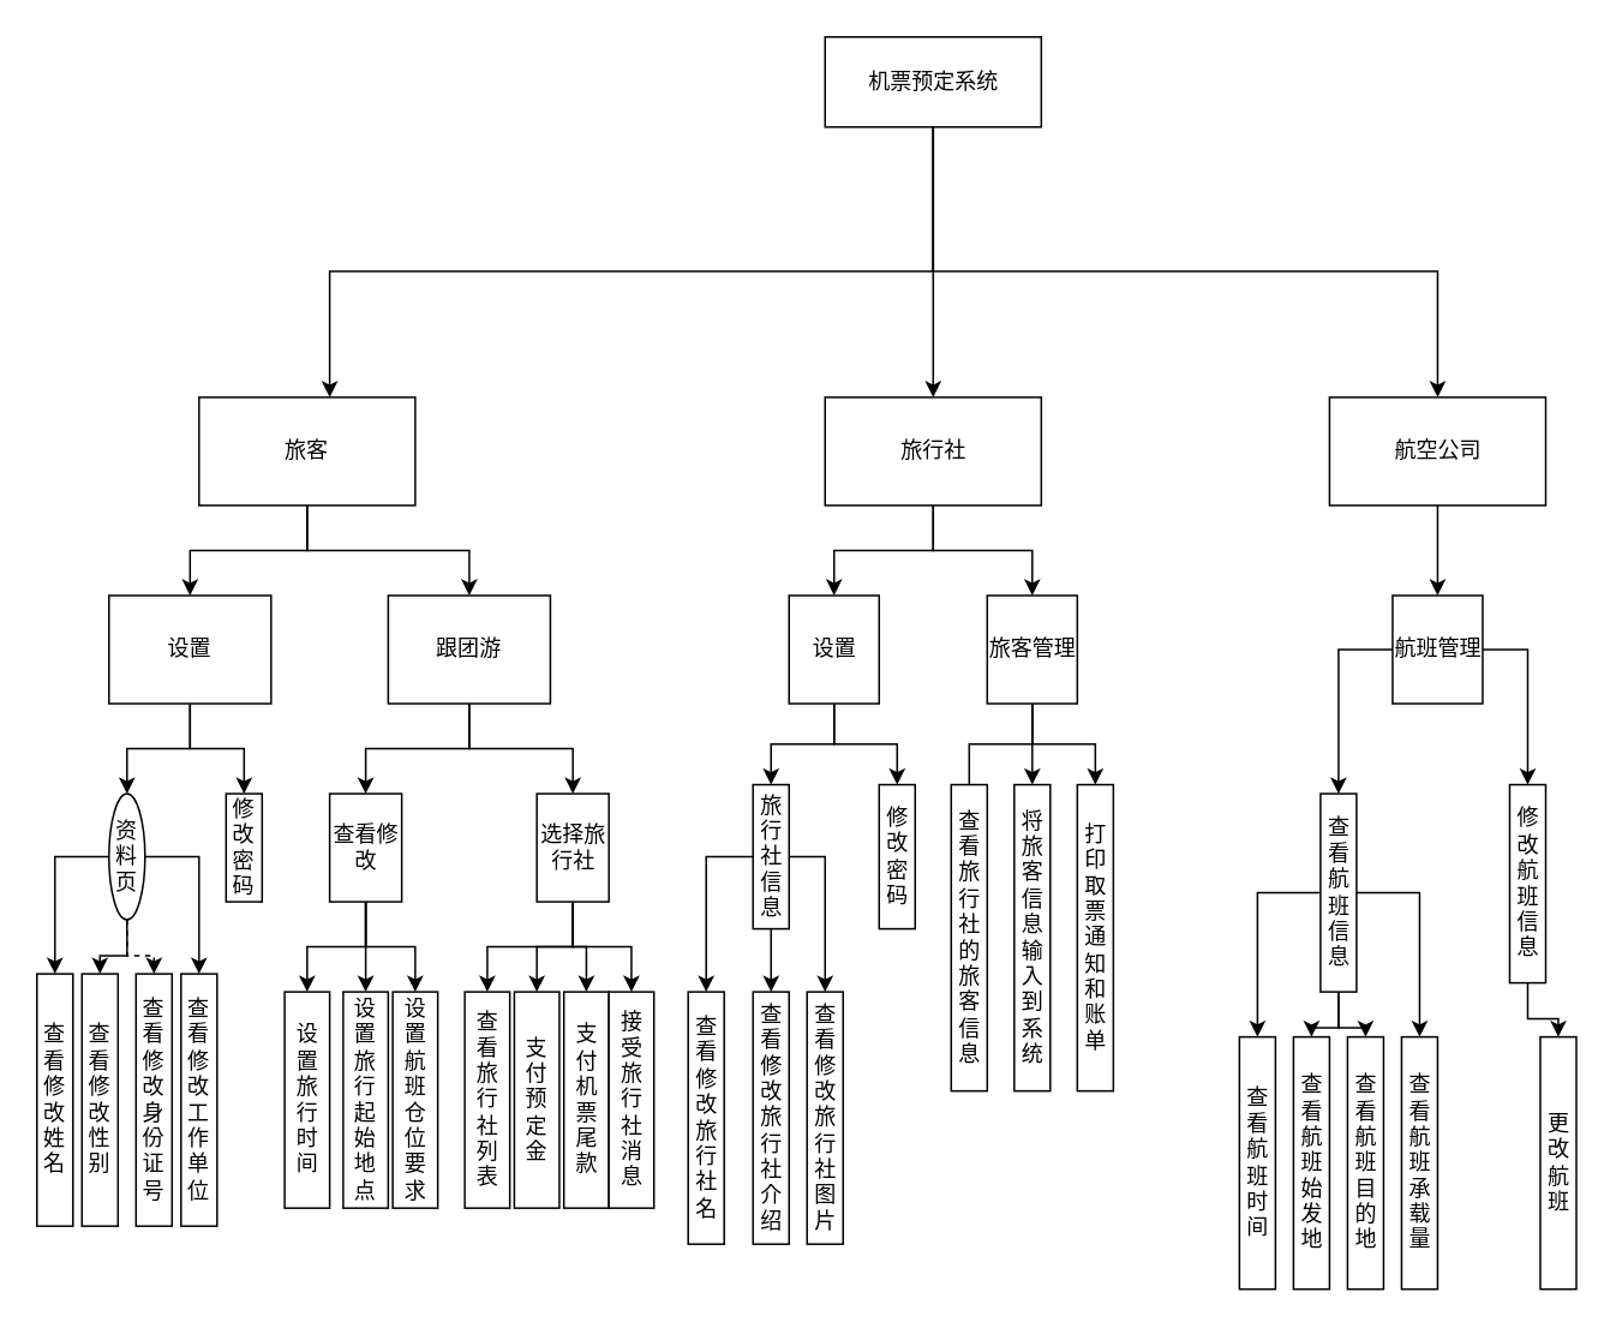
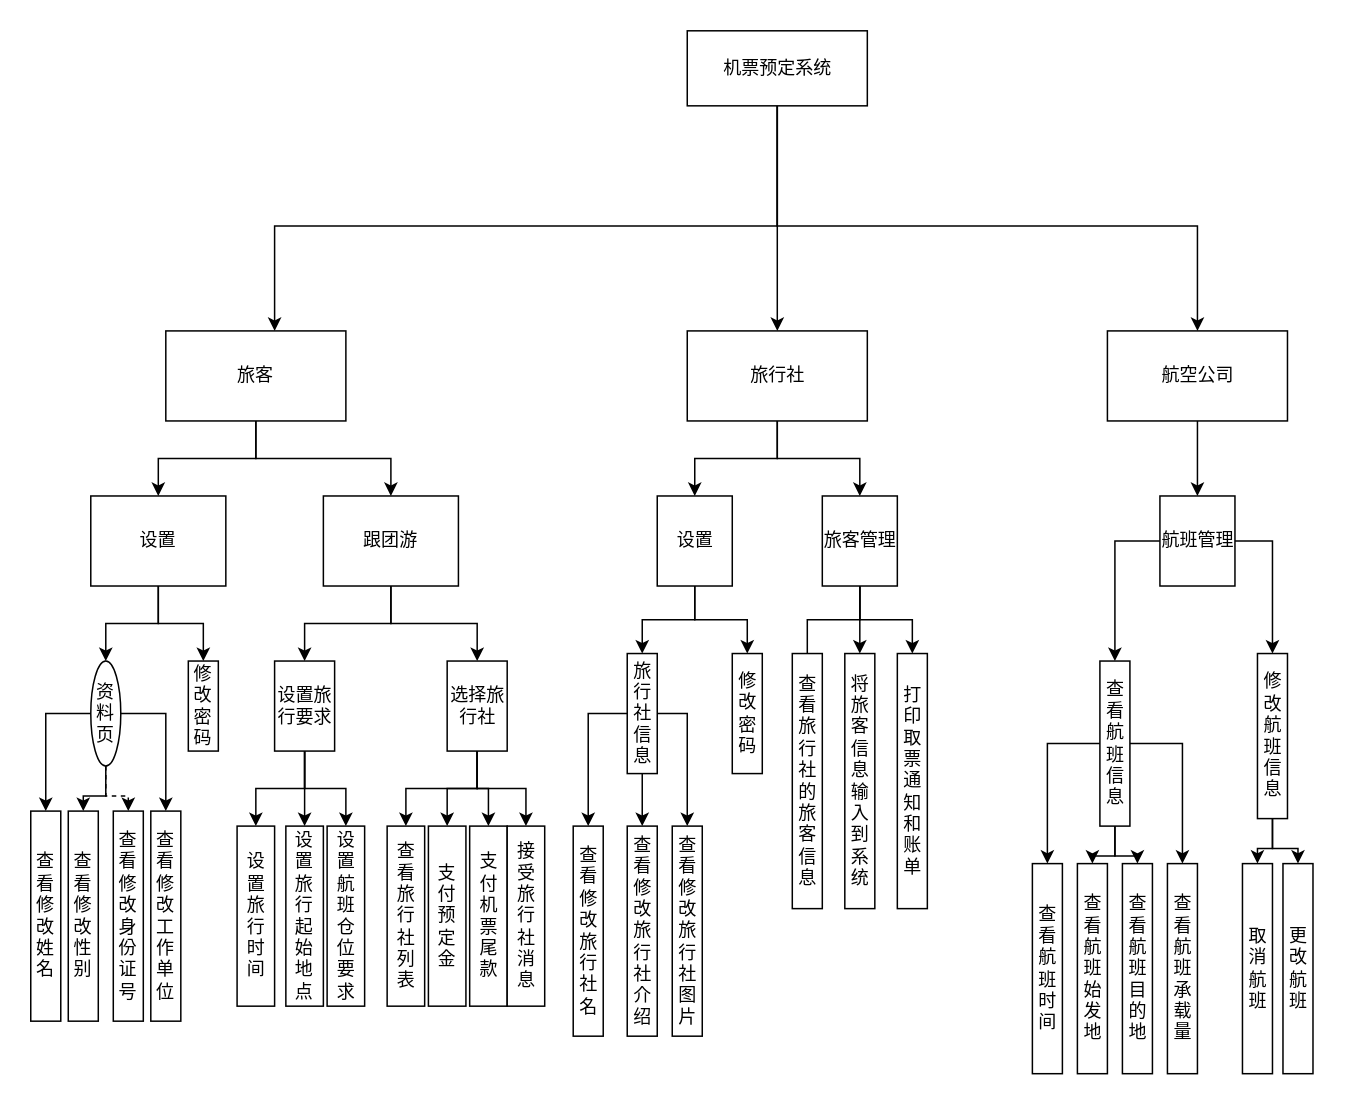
  <mxCell id="0" />
  <mxCell id="1" parent="0" />
  <mxCell id="2" value="" style="edgeStyle=orthogonalEdgeStyle;rounded=0;orthogonalLoop=1;jettySize=auto;html=1;" parent="1" source="5" target="8" edge="1"><mxGeometry relative="1" as="geometry"><Array as="points"><mxPoint x="517.5" y="150" /><mxPoint x="182.5" y="150" /></Array></mxGeometry></mxCell>
  <mxCell id="3" value="" style="edgeStyle=orthogonalEdgeStyle;rounded=0;orthogonalLoop=1;jettySize=auto;html=1;" parent="1" source="5" target="11" edge="1"><mxGeometry relative="1" as="geometry" /></mxCell>
  <mxCell id="4" value="" style="edgeStyle=orthogonalEdgeStyle;rounded=0;orthogonalLoop=1;jettySize=auto;html=1;entryX=0.5;entryY=0;entryDx=0;entryDy=0;" parent="1" source="5" target="13" edge="1"><mxGeometry relative="1" as="geometry"><mxPoint x="817.5" y="150" as="targetPoint" /><Array as="points"><mxPoint x="517.5" y="150" /><mxPoint x="797.5" y="150" /></Array></mxGeometry></mxCell>
  <mxCell id="5" value="机票预定系统" style="rounded=0;whiteSpace=wrap;html=1;" parent="1" vertex="1"><mxGeometry x="457.5" y="20" width="120" height="50" as="geometry" /></mxCell>
  <mxCell id="6" value="" style="edgeStyle=orthogonalEdgeStyle;rounded=0;orthogonalLoop=1;jettySize=auto;html=1;" parent="1" source="8" target="16" edge="1"><mxGeometry relative="1" as="geometry" /></mxCell>
  <mxCell id="7" style="edgeStyle=orthogonalEdgeStyle;rounded=0;orthogonalLoop=1;jettySize=auto;html=1;entryX=0.5;entryY=0;entryDx=0;entryDy=0;" parent="1" source="8" target="25" edge="1"><mxGeometry relative="1" as="geometry" /></mxCell>
  <mxCell id="8" value="旅客" style="rounded=0;whiteSpace=wrap;html=1;" parent="1" vertex="1"><mxGeometry x="110" y="220" width="120" height="60" as="geometry" /></mxCell>
  <mxCell id="9" style="edgeStyle=orthogonalEdgeStyle;rounded=0;orthogonalLoop=1;jettySize=auto;html=1;entryX=0.5;entryY=0;entryDx=0;entryDy=0;" parent="1" source="11" target="42" edge="1"><mxGeometry relative="1" as="geometry" /></mxCell>
  <mxCell id="10" style="edgeStyle=orthogonalEdgeStyle;rounded=0;orthogonalLoop=1;jettySize=auto;html=1;entryX=0.5;entryY=0;entryDx=0;entryDy=0;" parent="1" source="11" target="58" edge="1"><mxGeometry relative="1" as="geometry" /></mxCell>
  <mxCell id="11" value="旅行社" style="whiteSpace=wrap;html=1;rounded=0;" parent="1" vertex="1"><mxGeometry x="457.5" y="220" width="120" height="60" as="geometry" /></mxCell>
  <mxCell id="12" style="edgeStyle=orthogonalEdgeStyle;rounded=0;orthogonalLoop=1;jettySize=auto;html=1;" parent="1" source="13" target="63" edge="1"><mxGeometry relative="1" as="geometry" /></mxCell>
  <mxCell id="13" value="航空公司" style="whiteSpace=wrap;html=1;rounded=0;" parent="1" vertex="1"><mxGeometry x="737.5" y="220" width="120" height="60" as="geometry" /></mxCell>
  <mxCell id="14" style="edgeStyle=orthogonalEdgeStyle;rounded=0;orthogonalLoop=1;jettySize=auto;html=1;exitX=0.5;exitY=1;exitDx=0;exitDy=0;entryX=0.5;entryY=0;entryDx=0;entryDy=0;" parent="1" source="16" target="22" edge="1"><mxGeometry relative="1" as="geometry" /></mxCell>
  <mxCell id="15" style="edgeStyle=orthogonalEdgeStyle;rounded=0;orthogonalLoop=1;jettySize=auto;html=1;entryX=0.5;entryY=0;entryDx=0;entryDy=0;" parent="1" source="16" target="21" edge="1"><mxGeometry relative="1" as="geometry"><mxPoint x="70" y="430" as="targetPoint" /></mxGeometry></mxCell>
  <mxCell id="16" value="设置" style="whiteSpace=wrap;html=1;rounded=0;" parent="1" vertex="1"><mxGeometry x="60" y="330" width="90" height="60" as="geometry" /></mxCell>
  <mxCell id="17" style="edgeStyle=orthogonalEdgeStyle;rounded=0;orthogonalLoop=1;jettySize=auto;html=1;entryX=0.5;entryY=0;entryDx=0;entryDy=0;" parent="1" source="21" target="48" edge="1"><mxGeometry relative="1" as="geometry" /></mxCell>
  <mxCell id="18" style="edgeStyle=orthogonalEdgeStyle;rounded=0;orthogonalLoop=1;jettySize=auto;html=1;entryX=0.5;entryY=0;entryDx=0;entryDy=0;" parent="1" source="21" target="49" edge="1"><mxGeometry relative="1" as="geometry" /></mxCell>
  <mxCell id="19" style="edgeStyle=orthogonalEdgeStyle;rounded=0;orthogonalLoop=1;jettySize=auto;html=1;entryX=0.5;entryY=0;entryDx=0;entryDy=0;dashed=1;" parent="1" source="21" target="50" edge="1"><mxGeometry relative="1" as="geometry" /></mxCell>
  <mxCell id="20" style="edgeStyle=orthogonalEdgeStyle;rounded=0;orthogonalLoop=1;jettySize=auto;html=1;entryX=0.5;entryY=0;entryDx=0;entryDy=0;" parent="1" source="21" target="51" edge="1"><mxGeometry relative="1" as="geometry" /></mxCell>
  <mxCell id="21" value="资料页" style="ellipse;whiteSpace=wrap;html=1;" parent="1" vertex="1"><mxGeometry x="60" y="440" width="20" height="70" as="geometry" /></mxCell>
  <mxCell id="22" value="修改密码" style="whiteSpace=wrap;html=1;rounded=0;" parent="1" vertex="1"><mxGeometry x="125" y="440" width="20" height="60" as="geometry" /></mxCell>
  <mxCell id="23" style="edgeStyle=orthogonalEdgeStyle;rounded=0;orthogonalLoop=1;jettySize=auto;html=1;entryX=0.5;entryY=0;entryDx=0;entryDy=0;" parent="1" source="25" target="29" edge="1"><mxGeometry relative="1" as="geometry" /></mxCell>
  <mxCell id="24" style="edgeStyle=orthogonalEdgeStyle;rounded=0;orthogonalLoop=1;jettySize=auto;html=1;exitX=0.5;exitY=1;exitDx=0;exitDy=0;entryX=0.5;entryY=0;entryDx=0;entryDy=0;" parent="1" source="25" target="37" edge="1"><mxGeometry relative="1" as="geometry" /></mxCell>
  <mxCell id="25" value="跟团游" style="whiteSpace=wrap;html=1;rounded=0;" parent="1" vertex="1"><mxGeometry x="215" y="330" width="90" height="60" as="geometry" /></mxCell>
  <mxCell id="26" style="edgeStyle=orthogonalEdgeStyle;rounded=0;orthogonalLoop=1;jettySize=auto;html=1;exitX=0.5;exitY=1;exitDx=0;exitDy=0;entryX=0.5;entryY=0;entryDx=0;entryDy=0;" parent="1" source="29" target="31" edge="1"><mxGeometry relative="1" as="geometry" /></mxCell>
  <mxCell id="27" style="edgeStyle=orthogonalEdgeStyle;rounded=0;orthogonalLoop=1;jettySize=auto;html=1;exitX=0.5;exitY=1;exitDx=0;exitDy=0;entryX=0.5;entryY=0;entryDx=0;entryDy=0;" parent="1" source="29" target="32" edge="1"><mxGeometry relative="1" as="geometry" /></mxCell>
  <mxCell id="28" style="edgeStyle=orthogonalEdgeStyle;rounded=0;orthogonalLoop=1;jettySize=auto;html=1;exitX=0.5;exitY=1;exitDx=0;exitDy=0;entryX=0.5;entryY=0;entryDx=0;entryDy=0;" parent="1" source="29" target="30" edge="1"><mxGeometry relative="1" as="geometry" /></mxCell>
- <mxCell id="29" value="查看修改" style="whiteSpace=wrap;html=1;rounded=0;" parent="1" vertex="1"><mxGeometry x="182.5" y="440" width="40" height="60" as="geometry" /></mxCell>
+ <mxCell id="29" value="设置旅行要求" style="whiteSpace=wrap;html=1;rounded=0;" parent="1" vertex="1"><mxGeometry x="182.5" y="440" width="40" height="60" as="geometry" /></mxCell>
  <mxCell id="30" value="设置旅行时间" style="whiteSpace=wrap;html=1;rounded=0;" parent="1" vertex="1"><mxGeometry x="157.5" y="550" width="25" height="120" as="geometry" /></mxCell>
  <mxCell id="31" value="设置旅行起始地点" style="whiteSpace=wrap;html=1;rounded=0;" parent="1" vertex="1"><mxGeometry x="190" y="550" width="25" height="120" as="geometry" /></mxCell>
  <mxCell id="32" value="设置航班仓位要求" style="whiteSpace=wrap;html=1;rounded=0;" parent="1" vertex="1"><mxGeometry x="217.5" y="550" width="25" height="120" as="geometry" /></mxCell>
  <mxCell id="33" style="edgeStyle=orthogonalEdgeStyle;rounded=0;orthogonalLoop=1;jettySize=auto;html=1;exitX=0.5;exitY=1;exitDx=0;exitDy=0;entryX=0.5;entryY=0;entryDx=0;entryDy=0;" parent="1" source="37" target="38" edge="1"><mxGeometry relative="1" as="geometry" /></mxCell>
  <mxCell id="34" style="edgeStyle=orthogonalEdgeStyle;rounded=0;orthogonalLoop=1;jettySize=auto;html=1;entryX=0.5;entryY=0;entryDx=0;entryDy=0;" parent="1" source="37" target="39" edge="1"><mxGeometry relative="1" as="geometry" /></mxCell>
  <mxCell id="35" style="edgeStyle=orthogonalEdgeStyle;rounded=0;orthogonalLoop=1;jettySize=auto;html=1;entryX=0.5;entryY=0;entryDx=0;entryDy=0;" parent="1" source="37" target="73" edge="1"><mxGeometry relative="1" as="geometry" /></mxCell>
  <mxCell id="36" style="edgeStyle=orthogonalEdgeStyle;rounded=0;orthogonalLoop=1;jettySize=auto;html=1;entryX=0.5;entryY=0;entryDx=0;entryDy=0;" parent="1" source="37" target="80" edge="1"><mxGeometry relative="1" as="geometry" /></mxCell>
  <mxCell id="37" value="选择旅行社" style="whiteSpace=wrap;html=1;rounded=0;" parent="1" vertex="1"><mxGeometry x="297.5" y="440" width="40" height="60" as="geometry" /></mxCell>
  <mxCell id="38" value="查看旅行社列表" style="whiteSpace=wrap;html=1;rounded=0;" parent="1" vertex="1"><mxGeometry x="257.5" y="550" width="25" height="120" as="geometry" /></mxCell>
  <mxCell id="39" value="支付预定金" style="whiteSpace=wrap;html=1;rounded=0;" parent="1" vertex="1"><mxGeometry x="285" y="550" width="25" height="120" as="geometry" /></mxCell>
  <mxCell id="40" style="edgeStyle=orthogonalEdgeStyle;rounded=0;orthogonalLoop=1;jettySize=auto;html=1;entryX=0.5;entryY=0;entryDx=0;entryDy=0;" parent="1" source="42" target="43" edge="1"><mxGeometry relative="1" as="geometry" /></mxCell>
  <mxCell id="41" style="edgeStyle=orthogonalEdgeStyle;rounded=0;orthogonalLoop=1;jettySize=auto;html=1;entryX=0.5;entryY=0;entryDx=0;entryDy=0;" parent="1" source="42" target="47" edge="1"><mxGeometry relative="1" as="geometry" /></mxCell>
  <mxCell id="42" value="设置" style="whiteSpace=wrap;html=1;rounded=0;" parent="1" vertex="1"><mxGeometry x="437.5" y="330" width="50" height="60" as="geometry" /></mxCell>
  <mxCell id="43" value="修改密码" style="whiteSpace=wrap;html=1;rounded=0;" parent="1" vertex="1"><mxGeometry x="487.5" y="435" width="20" height="80" as="geometry" /></mxCell>
  <mxCell id="44" style="edgeStyle=orthogonalEdgeStyle;rounded=0;orthogonalLoop=1;jettySize=auto;html=1;entryX=0.5;entryY=0;entryDx=0;entryDy=0;" parent="1" source="47" target="52" edge="1"><mxGeometry relative="1" as="geometry" /></mxCell>
  <mxCell id="45" style="edgeStyle=orthogonalEdgeStyle;rounded=0;orthogonalLoop=1;jettySize=auto;html=1;entryX=0.5;entryY=0;entryDx=0;entryDy=0;" parent="1" source="47" target="53" edge="1"><mxGeometry relative="1" as="geometry" /></mxCell>
  <mxCell id="46" style="edgeStyle=orthogonalEdgeStyle;rounded=0;orthogonalLoop=1;jettySize=auto;html=1;entryX=0.5;entryY=0;entryDx=0;entryDy=0;" parent="1" source="47" target="54" edge="1"><mxGeometry relative="1" as="geometry" /></mxCell>
  <mxCell id="47" value="旅行社信息" style="whiteSpace=wrap;html=1;rounded=0;" parent="1" vertex="1"><mxGeometry x="417.5" y="435" width="20" height="80" as="geometry" /></mxCell>
  <mxCell id="48" value="查看修改&lt;br&gt;姓名" style="whiteSpace=wrap;html=1;rounded=0;" parent="1" vertex="1"><mxGeometry x="20" y="540" width="20" height="140" as="geometry" /></mxCell>
  <mxCell id="49" value="查看修改&lt;br&gt;性别" style="whiteSpace=wrap;html=1;rounded=0;" parent="1" vertex="1"><mxGeometry x="45" y="540" width="20" height="140" as="geometry" /></mxCell>
  <mxCell id="50" value="查看修改&lt;br&gt;身份证号" style="whiteSpace=wrap;html=1;rounded=0;" parent="1" vertex="1"><mxGeometry x="75" y="540" width="20" height="140" as="geometry" /></mxCell>
  <mxCell id="51" value="查看修改&lt;br&gt;工作单位" style="whiteSpace=wrap;html=1;rounded=0;" parent="1" vertex="1"><mxGeometry x="100" y="540" width="20" height="140" as="geometry" /></mxCell>
  <mxCell id="52" value="查看修改&lt;br&gt;旅行社名" style="whiteSpace=wrap;html=1;rounded=0;" parent="1" vertex="1"><mxGeometry x="381.5" y="550" width="20" height="140" as="geometry" /></mxCell>
  <mxCell id="53" value="查看修改&lt;br&gt;旅行社介绍" style="whiteSpace=wrap;html=1;rounded=0;" parent="1" vertex="1"><mxGeometry x="417.5" y="550" width="20" height="140" as="geometry" /></mxCell>
  <mxCell id="54" value="查看修改&lt;br&gt;旅行社图片" style="whiteSpace=wrap;html=1;rounded=0;" parent="1" vertex="1"><mxGeometry x="447.5" y="550" width="20" height="140" as="geometry" /></mxCell>
  <mxCell id="55" style="edgeStyle=orthogonalEdgeStyle;rounded=0;orthogonalLoop=1;jettySize=auto;html=1;entryX=0.5;entryY=0;entryDx=0;entryDy=0;endArrow=none;" parent="1" source="58" target="59" edge="1"><mxGeometry relative="1" as="geometry" /></mxCell>
  <mxCell id="56" style="edgeStyle=orthogonalEdgeStyle;rounded=0;orthogonalLoop=1;jettySize=auto;html=1;entryX=0.5;entryY=0;entryDx=0;entryDy=0;" parent="1" source="58" target="60" edge="1"><mxGeometry relative="1" as="geometry" /></mxCell>
  <mxCell id="57" style="edgeStyle=orthogonalEdgeStyle;rounded=0;orthogonalLoop=1;jettySize=auto;html=1;entryX=0.5;entryY=0;entryDx=0;entryDy=0;" parent="1" source="58" target="79" edge="1"><mxGeometry relative="1" as="geometry" /></mxCell>
  <mxCell id="58" value="旅客管理" style="whiteSpace=wrap;html=1;rounded=0;" parent="1" vertex="1"><mxGeometry x="547.5" y="330" width="50" height="60" as="geometry" /></mxCell>
  <mxCell id="59" value="查看旅行社的旅客信息" style="whiteSpace=wrap;html=1;rounded=0;" parent="1" vertex="1"><mxGeometry x="527.5" y="435" width="20" height="170" as="geometry" /></mxCell>
  <mxCell id="60" value="将旅客信息输入到系统" style="whiteSpace=wrap;html=1;rounded=0;" parent="1" vertex="1"><mxGeometry x="562.5" y="435" width="20" height="170" as="geometry" /></mxCell>
  <mxCell id="61" style="edgeStyle=orthogonalEdgeStyle;rounded=0;orthogonalLoop=1;jettySize=auto;html=1;entryX=0.5;entryY=0;entryDx=0;entryDy=0;" parent="1" source="63" target="68" edge="1"><mxGeometry relative="1" as="geometry" /></mxCell>
  <mxCell id="62" style="edgeStyle=orthogonalEdgeStyle;rounded=0;orthogonalLoop=1;jettySize=auto;html=1;entryX=0.5;entryY=0;entryDx=0;entryDy=0;" parent="1" source="63" target="76" edge="1"><mxGeometry relative="1" as="geometry" /></mxCell>
  <mxCell id="63" value="航班管理" style="whiteSpace=wrap;html=1;rounded=0;" parent="1" vertex="1"><mxGeometry x="772.5" y="330" width="50" height="60" as="geometry" /></mxCell>
  <mxCell id="64" style="edgeStyle=orthogonalEdgeStyle;rounded=0;orthogonalLoop=1;jettySize=auto;html=1;entryX=0.5;entryY=0;entryDx=0;entryDy=0;" parent="1" source="68" target="69" edge="1"><mxGeometry relative="1" as="geometry" /></mxCell>
  <mxCell id="65" style="edgeStyle=orthogonalEdgeStyle;rounded=0;orthogonalLoop=1;jettySize=auto;html=1;entryX=0.5;entryY=0;entryDx=0;entryDy=0;" parent="1" source="68" target="70" edge="1"><mxGeometry relative="1" as="geometry" /></mxCell>
  <mxCell id="66" style="edgeStyle=orthogonalEdgeStyle;rounded=0;orthogonalLoop=1;jettySize=auto;html=1;entryX=0.5;entryY=0;entryDx=0;entryDy=0;" parent="1" source="68" target="71" edge="1"><mxGeometry relative="1" as="geometry" /></mxCell>
  <mxCell id="67" style="edgeStyle=orthogonalEdgeStyle;rounded=0;orthogonalLoop=1;jettySize=auto;html=1;entryX=0.5;entryY=0;entryDx=0;entryDy=0;" parent="1" source="68" target="72" edge="1"><mxGeometry relative="1" as="geometry" /></mxCell>
  <mxCell id="68" value="查看航班信息" style="whiteSpace=wrap;html=1;rounded=0;" parent="1" vertex="1"><mxGeometry x="732.5" y="440" width="20" height="110" as="geometry" /></mxCell>
  <mxCell id="69" value="查看航班时间" style="whiteSpace=wrap;html=1;rounded=0;" parent="1" vertex="1"><mxGeometry x="687.5" y="575" width="20" height="140" as="geometry" /></mxCell>
  <mxCell id="70" value="查看航班始发地" style="whiteSpace=wrap;html=1;rounded=0;" parent="1" vertex="1"><mxGeometry x="717.5" y="575" width="20" height="140" as="geometry" /></mxCell>
  <mxCell id="71" value="查看航班目的地" style="whiteSpace=wrap;html=1;rounded=0;" parent="1" vertex="1"><mxGeometry x="747.5" y="575" width="20" height="140" as="geometry" /></mxCell>
  <mxCell id="72" value="查看航班承载量" style="whiteSpace=wrap;html=1;rounded=0;" parent="1" vertex="1"><mxGeometry x="777.5" y="575" width="20" height="140" as="geometry" /></mxCell>
  <mxCell id="73" value="支付机票尾款" style="whiteSpace=wrap;html=1;rounded=0;" parent="1" vertex="1"><mxGeometry x="312.5" y="550" width="25" height="120" as="geometry" /></mxCell>
+ <mxCell id="74" style="edgeStyle=orthogonalEdgeStyle;rounded=0;orthogonalLoop=1;jettySize=auto;html=1;entryX=0.5;entryY=0;entryDx=0;entryDy=0;" parent="1" source="76" target="77" edge="1"><mxGeometry relative="1" as="geometry" /></mxCell>
  <mxCell id="75" style="edgeStyle=orthogonalEdgeStyle;rounded=0;orthogonalLoop=1;jettySize=auto;html=1;entryX=0.5;entryY=0;entryDx=0;entryDy=0;" parent="1" source="76" target="78" edge="1"><mxGeometry relative="1" as="geometry" /></mxCell>
  <mxCell id="76" value="修改航班信息" style="whiteSpace=wrap;html=1;rounded=0;" parent="1" vertex="1"><mxGeometry x="837.5" y="435" width="20" height="110" as="geometry" /></mxCell>
+ <mxCell id="77" value="取消航班" style="whiteSpace=wrap;html=1;rounded=0;" parent="1" vertex="1"><mxGeometry x="827.5" y="575" width="20" height="140" as="geometry" /></mxCell>
  <mxCell id="78" value="更改航班" style="whiteSpace=wrap;html=1;rounded=0;" parent="1" vertex="1"><mxGeometry x="854.5" y="575" width="20" height="140" as="geometry" /></mxCell>
  <mxCell id="79" value="打印取票通知和账单" style="whiteSpace=wrap;html=1;rounded=0;" parent="1" vertex="1"><mxGeometry x="597.5" y="435" width="20" height="170" as="geometry" /></mxCell>
  <mxCell id="80" value="接受旅行社消息" style="whiteSpace=wrap;html=1;rounded=0;" parent="1" vertex="1"><mxGeometry x="337.5" y="550" width="25" height="120" as="geometry" /></mxCell>
